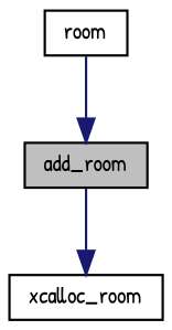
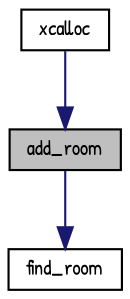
  digraph {
    fontname="Patrick Hand"
    rankdir=TB
    node [color=black fillcolor=white fontname="Patrick Hand" fontsize=10 shape=record style=filled]
    edge [color=midnightblue fontname="Patrick Hand" fontsize=10 labelfontname=Helvetica labelfontsize=10 style=solid]
    n1 [fillcolor=grey75 fontcolor=black height=0.2 label=add_room width=0.4]
-   n2 [height=0.2 label=xcalloc_room width=0.4]
-   n3 [height=0.2 label=room width=0.4]
+   n2 [height=0.2 label=find_room width=0.4]
+   n3 [height=0.2 label=xcalloc width=0.4]
    n1 -> n2
    n3 -> n1
  }
